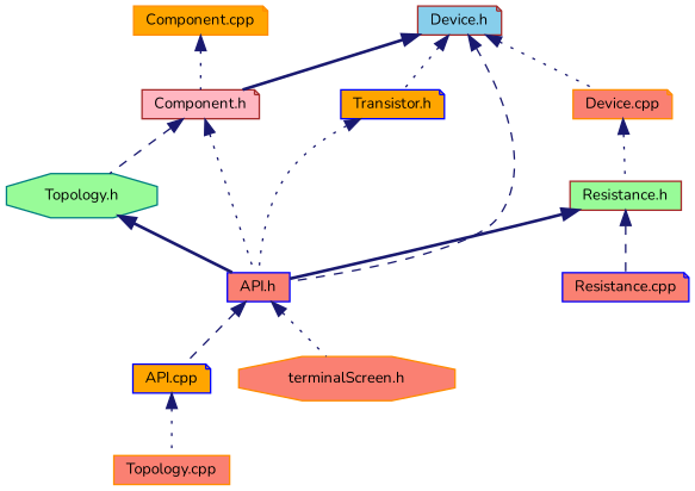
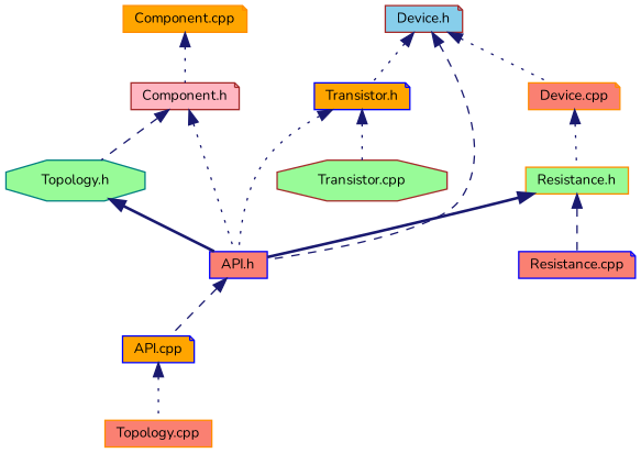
  digraph {
    fontname=Nunito
    node [color=brown fillcolor=salmon fontname=Nunito fontsize=10 shape=note style=filled]
    edge [color=midnightblue dir=back fontname=Nunito fontsize=10 labelfontname=Helvetica labelfontsize=10 style=dotted]
    n1 [fillcolor=skyblue fontcolor=black height=0.2 label="Device.h" width=0.4]
    n2 [color=blue height=0.2 label="API.h" shape=box width=0.4]
    n3 [fillcolor=lightpink height=0.2 label="Component.h" width=0.4]
    n4 [color=darkorange height=0.2 label="Device.cpp" width=0.4]
    n5 [color=blue fillcolor=orange height=0.2 label="Transistor.h" width=0.4]
    n6 [color=blue fillcolor=orange height=0.2 label="API.cpp" width=0.4]
-   n7 [color=darkorange height=0.2 label="terminalScreen.h" shape=octagon width=0.4]
    n8 [color=teal fillcolor=palegreen height=0.2 label="Topology.h" shape=octagon width=0.4]
-   n9 [fillcolor=palegreen height=0.2 label="Resistance.h" shape=box width=0.4]
+   n9 [color=darkorange fillcolor=palegreen height=0.2 label="Resistance.h" shape=box width=0.4]
    n10 [color=blue height=0.2 label="Resistance.cpp" width=0.4]
+   n11 [fillcolor=palegreen height=0.2 label="Transistor.cpp" shape=octagon width=0.4]
    n12 [color=darkorange height=0.2 label="Topology.cpp" shape=box width=0.4]
    n13 [color=darkorange fillcolor=orange height=0.2 label="Component.cpp" width=0.4]
    n1 -> n2 [style=dashed]
-   n1 -> n3 [style=bold]
    n1 -> n4
    n1 -> n5
    n2 -> n6 [style=dashed]
-   n2 -> n7
    n3 -> n2
    n3 -> n8 [style=dashed]
    n4 -> n9
    n5 -> n2
+   n5 -> n11
    n6 -> n12
    n8 -> n2 [style=bold]
    n9 -> n2 [style=bold]
    n9 -> n10 [style=dashed]
    n13 -> n3
  }
